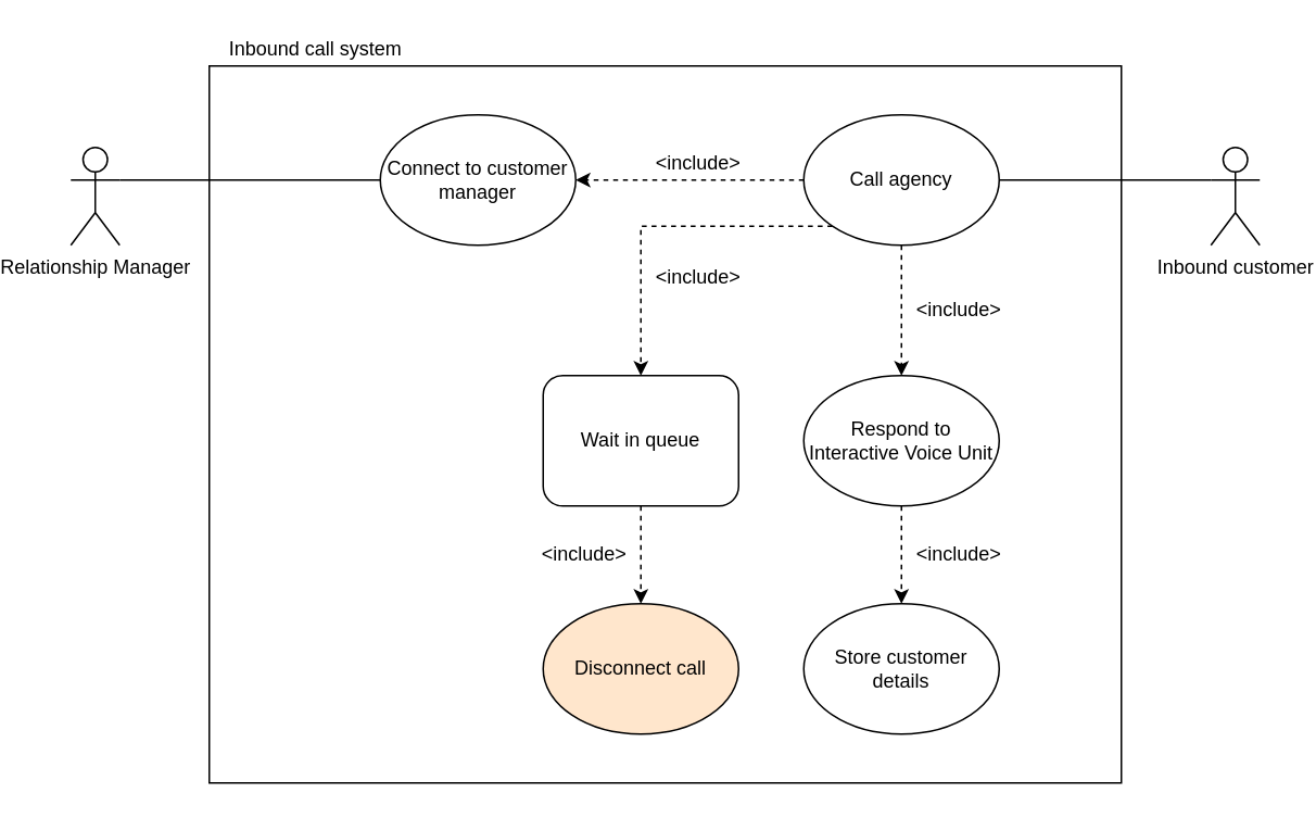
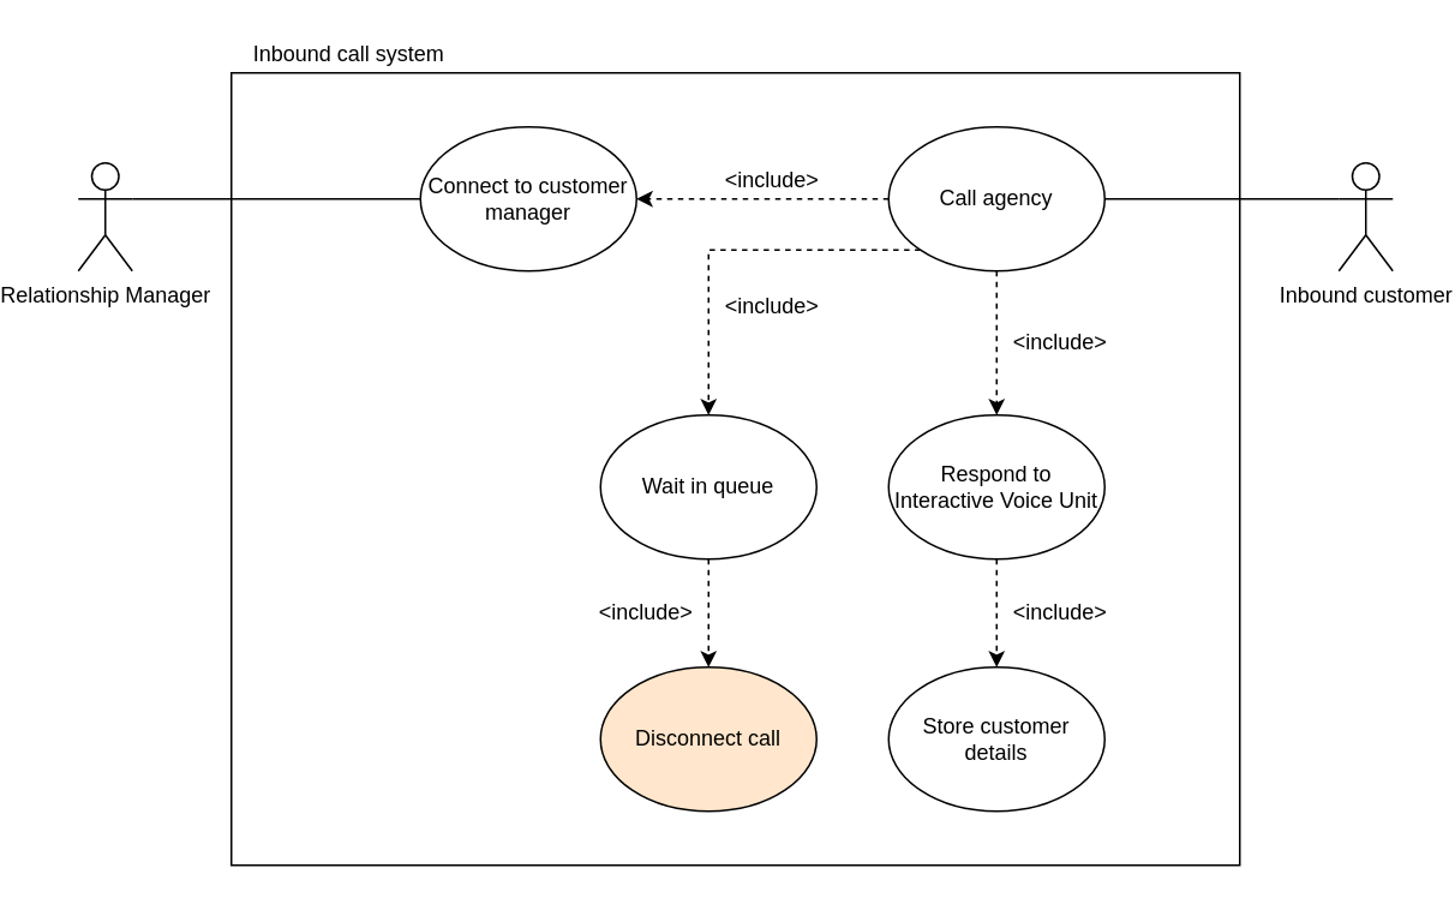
  <mxCell id="0" />
  <mxCell id="1" parent="0" />
  <mxCell id="2" value="" style="rounded=0;whiteSpace=wrap;html=1;" parent="1" vertex="1"><mxGeometry x="105" y="40" width="560" height="440" as="geometry" /></mxCell>
  <mxCell id="3" style="edgeStyle=orthogonalEdgeStyle;rounded=0;orthogonalLoop=1;jettySize=auto;html=1;exitX=0;exitY=0.333;exitDx=0;exitDy=0;exitPerimeter=0;endArrow=none;endFill=0;" parent="1" source="4" target="11" edge="1"><mxGeometry relative="1" as="geometry" /></mxCell>
  <mxCell id="4" value="Inbound customer" style="shape=umlActor;verticalLabelPosition=bottom;labelBackgroundColor=#ffffff;verticalAlign=top;html=1;outlineConnect=0;" parent="1" vertex="1"><mxGeometry x="720" y="90" width="30" height="60" as="geometry" /></mxCell>
  <mxCell id="5" style="edgeStyle=orthogonalEdgeStyle;rounded=0;orthogonalLoop=1;jettySize=auto;html=1;exitX=1;exitY=0.333;exitDx=0;exitDy=0;exitPerimeter=0;entryX=0;entryY=0.5;entryDx=0;entryDy=0;endArrow=none;endFill=0;" parent="1" source="6" target="15" edge="1"><mxGeometry relative="1" as="geometry" /></mxCell>
  <mxCell id="6" value="Relationship Manager" style="shape=umlActor;verticalLabelPosition=bottom;labelBackgroundColor=#ffffff;verticalAlign=top;html=1;outlineConnect=0;" parent="1" vertex="1"><mxGeometry x="20" y="90" width="30" height="60" as="geometry" /></mxCell>
  <mxCell id="7" value="Inbound call system" style="text;html=1;align=center;verticalAlign=middle;resizable=0;points=[];autosize=1;" parent="1" vertex="1"><mxGeometry x="110" y="20" width="120" height="20" as="geometry" /></mxCell>
  <mxCell id="8" value="" style="edgeStyle=orthogonalEdgeStyle;rounded=0;orthogonalLoop=1;jettySize=auto;html=1;endArrow=classic;endFill=1;dashed=1;" parent="1" source="11" target="15" edge="1"><mxGeometry relative="1" as="geometry" /></mxCell>
  <mxCell id="9" value="" style="edgeStyle=orthogonalEdgeStyle;rounded=0;orthogonalLoop=1;jettySize=auto;html=1;dashed=1;endArrow=classic;endFill=1;" parent="1" source="11" target="13" edge="1"><mxGeometry relative="1" as="geometry" /></mxCell>
  <mxCell id="10" style="edgeStyle=orthogonalEdgeStyle;rounded=0;orthogonalLoop=1;jettySize=auto;html=1;exitX=0;exitY=1;exitDx=0;exitDy=0;entryX=0.5;entryY=0;entryDx=0;entryDy=0;endArrow=classic;endFill=1;dashed=1;" parent="1" source="11" target="19" edge="1"><mxGeometry relative="1" as="geometry" /></mxCell>
  <mxCell id="11" value="Call agency" style="ellipse;whiteSpace=wrap;html=1;" parent="1" vertex="1"><mxGeometry x="470" y="70" width="120" height="80" as="geometry" /></mxCell>
  <mxCell id="12" value="" style="edgeStyle=orthogonalEdgeStyle;rounded=0;orthogonalLoop=1;jettySize=auto;html=1;dashed=1;endArrow=classic;endFill=1;" parent="1" source="13" target="14" edge="1"><mxGeometry relative="1" as="geometry" /></mxCell>
  <mxCell id="13" value="Respond to Interactive Voice Unit" style="ellipse;whiteSpace=wrap;html=1;" parent="1" vertex="1"><mxGeometry x="470" y="230" width="120" height="80" as="geometry" /></mxCell>
  <mxCell id="14" value="Store customer details" style="ellipse;whiteSpace=wrap;html=1;" parent="1" vertex="1"><mxGeometry x="470" y="370" width="120" height="80" as="geometry" /></mxCell>
  <mxCell id="15" value="Connect to customer manager" style="ellipse;whiteSpace=wrap;html=1;" parent="1" vertex="1"><mxGeometry x="210" y="70" width="120" height="80" as="geometry" /></mxCell>
  <mxCell id="16" value="&amp;lt;include&amp;gt;" style="text;html=1;align=center;verticalAlign=middle;resizable=0;points=[];autosize=1;" parent="1" vertex="1"><mxGeometry x="370" y="90" width="70" height="20" as="geometry" /></mxCell>
  <mxCell id="17" value="&amp;lt;include&amp;gt;" style="text;html=1;align=center;verticalAlign=middle;resizable=0;points=[];autosize=1;" parent="1" vertex="1"><mxGeometry x="530" y="180" width="70" height="20" as="geometry" /></mxCell>
  <mxCell id="18" value="" style="edgeStyle=orthogonalEdgeStyle;rounded=0;orthogonalLoop=1;jettySize=auto;html=1;dashed=1;endArrow=classic;endFill=1;" parent="1" source="19" target="20" edge="1"><mxGeometry relative="1" as="geometry" /></mxCell>
- <mxCell id="19" value="Wait in queue" style="whiteSpace=wrap;html=1;rounded=1;" parent="1" vertex="1"><mxGeometry x="310" y="230" width="120" height="80" as="geometry" /></mxCell>
+ <mxCell id="19" value="Wait in queue" style="ellipse;whiteSpace=wrap;html=1;" parent="1" vertex="1"><mxGeometry x="310" y="230" width="120" height="80" as="geometry" /></mxCell>
  <mxCell id="20" value="Disconnect call" style="ellipse;whiteSpace=wrap;html=1;fillColor=#ffe6cc;" parent="1" vertex="1"><mxGeometry x="310" y="370" width="120" height="80" as="geometry" /></mxCell>
  <mxCell id="21" value="&amp;lt;include&amp;gt;" style="text;html=1;align=center;verticalAlign=middle;resizable=0;points=[];autosize=1;" parent="1" vertex="1"><mxGeometry x="370" y="160" width="70" height="20" as="geometry" /></mxCell>
  <mxCell id="22" value="&amp;lt;include&amp;gt;" style="text;html=1;align=center;verticalAlign=middle;resizable=0;points=[];autosize=1;" parent="1" vertex="1"><mxGeometry x="300" y="330" width="70" height="20" as="geometry" /></mxCell>
  <mxCell id="23" value="&amp;lt;include&amp;gt;" style="text;html=1;align=center;verticalAlign=middle;resizable=0;points=[];autosize=1;" parent="1" vertex="1"><mxGeometry x="530" y="330" width="70" height="20" as="geometry" /></mxCell>
